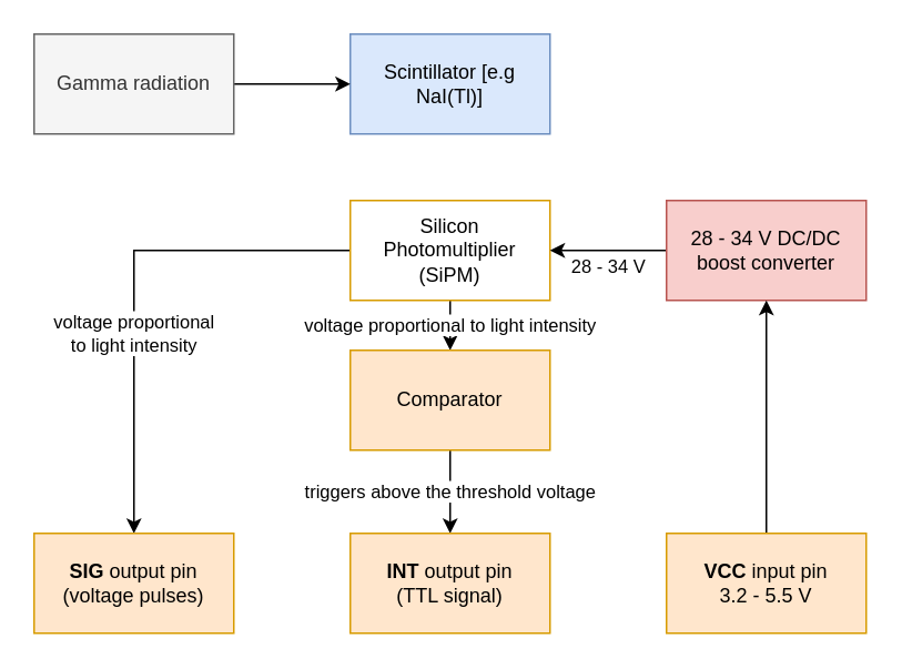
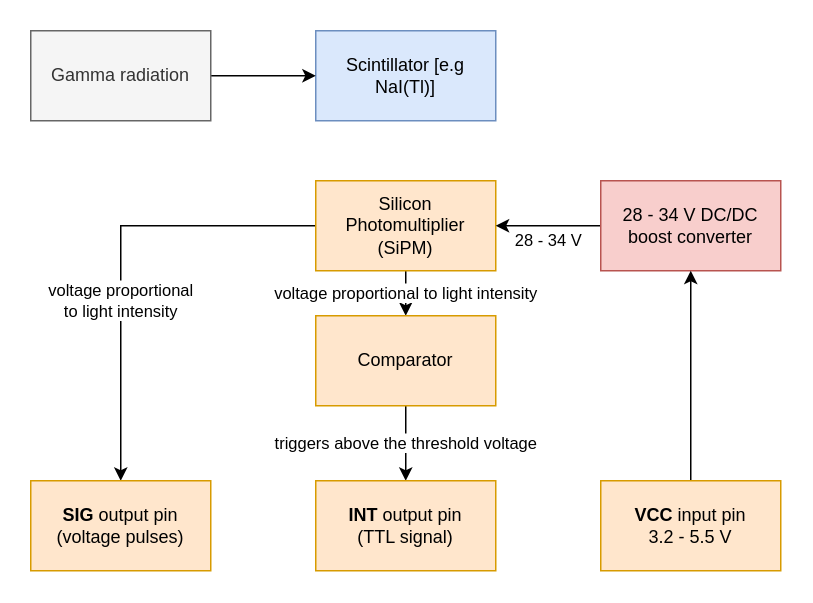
  <mxCell id="0" />
  <mxCell id="1" parent="0" />
  <mxCell id="2" value="voltage proportional to light intensity" style="edgeStyle=orthogonalEdgeStyle;rounded=0;orthogonalLoop=1;jettySize=auto;html=1;" edge="1" parent="1" source="4" target="11"><mxGeometry relative="1" as="geometry" /></mxCell>
  <mxCell id="3" value="&lt;div&gt;voltage proportional&lt;/div&gt;&lt;div&gt;to light intensity&lt;/div&gt;" style="edgeStyle=orthogonalEdgeStyle;rounded=0;orthogonalLoop=1;jettySize=auto;html=1;entryX=0.5;entryY=0;entryDx=0;entryDy=0;" edge="1" parent="1" source="4" target="13"><mxGeometry x="0.2" relative="1" as="geometry"><mxPoint x="110" y="150" as="targetPoint" /><mxPoint as="offset" /></mxGeometry></mxCell>
- <mxCell id="4" value="Silicon Photomultiplier (SiPM)" style="rounded=0;whiteSpace=wrap;html=1;fillColor=#ffffff;strokeColor=#d79b00;" parent="1" vertex="1"><mxGeometry x="210" y="120" width="120" height="60" as="geometry" /></mxCell>
+ <mxCell id="4" value="Silicon Photomultiplier (SiPM)" style="rounded=0;whiteSpace=wrap;html=1;fillColor=#ffe6cc;strokeColor=#d79b00;" parent="1" vertex="1"><mxGeometry x="210" y="120" width="120" height="60" as="geometry" /></mxCell>
  <mxCell id="5" value="Scintillator [e.g NaI(Tl)]" style="rounded=0;whiteSpace=wrap;html=1;fillColor=#dae8fc;strokeColor=#6c8ebf;" parent="1" vertex="1"><mxGeometry x="210" y="20" width="120" height="60" as="geometry" /></mxCell>
  <mxCell id="6" value="" style="edgeStyle=orthogonalEdgeStyle;rounded=0;orthogonalLoop=1;jettySize=auto;html=1;" parent="1" source="7" target="5" edge="1"><mxGeometry relative="1" as="geometry" /></mxCell>
  <mxCell id="7" value="&lt;div&gt;Gamma radiation&lt;/div&gt;" style="rounded=0;whiteSpace=wrap;html=1;fillColor=#f5f5f5;strokeColor=#666666;fontColor=#333333;" parent="1" vertex="1"><mxGeometry x="20" y="20" width="120" height="60" as="geometry" /></mxCell>
  <mxCell id="8" value="&lt;div&gt;28 - 34 V&lt;/div&gt;" style="edgeStyle=orthogonalEdgeStyle;rounded=0;orthogonalLoop=1;jettySize=auto;html=1;" parent="1" source="9" target="4" edge="1"><mxGeometry y="10" relative="1" as="geometry"><mxPoint as="offset" /></mxGeometry></mxCell>
  <mxCell id="9" value="&lt;div&gt;28 - 34 V DC/DC boost converter&lt;/div&gt;" style="rounded=0;whiteSpace=wrap;html=1;fillColor=#f8cecc;strokeColor=#b85450;" parent="1" vertex="1"><mxGeometry x="400" y="120" width="120" height="60" as="geometry" /></mxCell>
  <mxCell id="10" value="&lt;div&gt;triggers above the threshold voltage&lt;/div&gt;" style="edgeStyle=orthogonalEdgeStyle;rounded=0;orthogonalLoop=1;jettySize=auto;html=1;" parent="1" source="11" target="12" edge="1"><mxGeometry relative="1" as="geometry" /></mxCell>
  <mxCell id="11" value="Comparator" style="rounded=0;whiteSpace=wrap;html=1;fillColor=#ffe6cc;strokeColor=#d79b00;" parent="1" vertex="1"><mxGeometry x="210" y="210" width="120" height="60" as="geometry" /></mxCell>
  <mxCell id="12" value="&lt;div&gt;&lt;b&gt;INT &lt;/b&gt;output pin&lt;/div&gt;(TTL signal)" style="whiteSpace=wrap;html=1;fillColor=#ffe6cc;strokeColor=#d79b00;rounded=0;" parent="1" vertex="1"><mxGeometry x="210" y="320" width="120" height="60" as="geometry" /></mxCell>
  <mxCell id="13" value="&lt;div&gt;&lt;b&gt;SIG &lt;/b&gt;output pin&lt;/div&gt;(voltage pulses)" style="whiteSpace=wrap;html=1;fillColor=#ffe6cc;strokeColor=#d79b00;rounded=0;" parent="1" vertex="1"><mxGeometry x="20" y="320" width="120" height="60" as="geometry" /></mxCell>
  <mxCell id="14" style="edgeStyle=orthogonalEdgeStyle;rounded=0;orthogonalLoop=1;jettySize=auto;html=1;exitX=0.5;exitY=0;exitDx=0;exitDy=0;entryX=0.5;entryY=1;entryDx=0;entryDy=0;" parent="1" source="15" target="9" edge="1"><mxGeometry relative="1" as="geometry" /></mxCell>
  <mxCell id="15" value="&lt;div&gt;&lt;b&gt;VCC &lt;/b&gt;input pin&lt;/div&gt;&lt;div&gt;3.2 - 5.5 V&lt;br&gt;&lt;/div&gt;" style="whiteSpace=wrap;html=1;fillColor=#ffe6cc;strokeColor=#d79b00;rounded=0;" parent="1" vertex="1"><mxGeometry x="400" y="320" width="120" height="60" as="geometry" /></mxCell>
